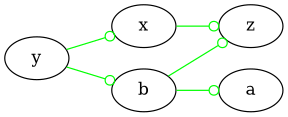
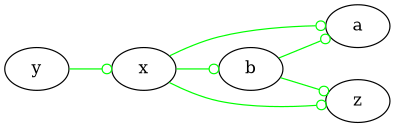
  digraph {
    rankdir=LR
    edge [arrowhead=odot color=green]
    x
    a
    z
    y
    b
+   x -> a
    x -> z
    y -> x
-   y -> b
+   x -> b
    b -> a
    b -> z
  }
